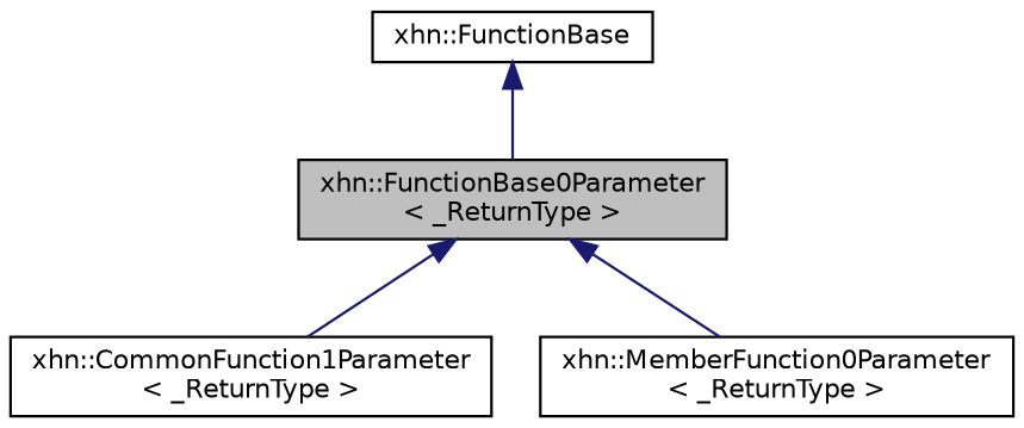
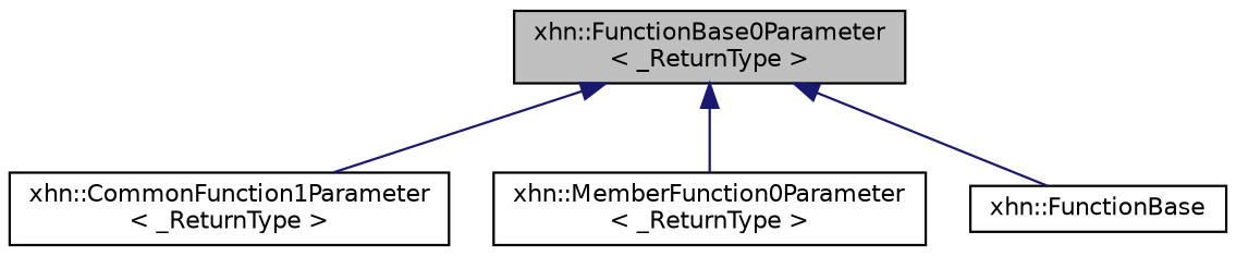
  digraph {
    rankdir=TB
    node [color=black fillcolor=white fontname=Helvetica fontsize=10 shape=record style=filled]
    edge [color=midnightblue dir=back fontname=Helvetica fontsize=10 labelfontname=Helvetica labelfontsize=10 style=solid]
    n1 [fillcolor=grey75 fontcolor=black height=0.2 label="xhn::FunctionBase0Parameter\l\< _ReturnType \>" width=0.4]
    n2 [height=0.2 label="xhn::CommonFunction1Parameter\l\< _ReturnType \>" width=0.4]
    n3 [height=0.2 label="xhn::MemberFunction0Parameter\l\< _ReturnType \>" width=0.4]
    n4 [height=0.2 label="xhn::FunctionBase" width=0.4]
    n1 -> n2
    n1 -> n3
-   n4 -> n1
+   n1 -> n4
  }
